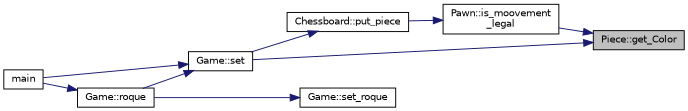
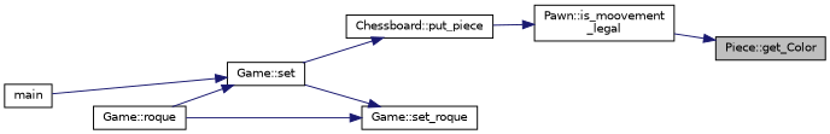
  digraph {
    rankdir=RL
    node [color=black fillcolor=white fontname=Helvetica fontsize=10 shape=record style=filled]
    edge [color=midnightblue dir=back fontname=Helvetica fontsize=10 labelfontname=Helvetica labelfontsize=10 style=solid]
    n1 [fillcolor=grey75 fontcolor=black height=0.2 label="Piece::get_Color" width=0.4]
    n2 [height=0.2 label="Pawn::is_moovement\l_legal" width=0.4]
    n3 [height=0.2 label="Game::set" width=0.4]
    n4 [height=0.2 label="Chessboard::put_piece" width=0.4]
    n5 [height=0.2 label=main width=0.4]
    n6 [height=0.2 label="Game::roque" width=0.4]
    n7 [height=0.2 label="Game::set_roque" width=0.4]
    n1 -> n2
-   n1 -> n3
+   n7 -> n3
    n2 -> n4
    n3 -> n5
    n3 -> n6
    n4 -> n3
-   n6 -> n5
    n7 -> n6
  }
